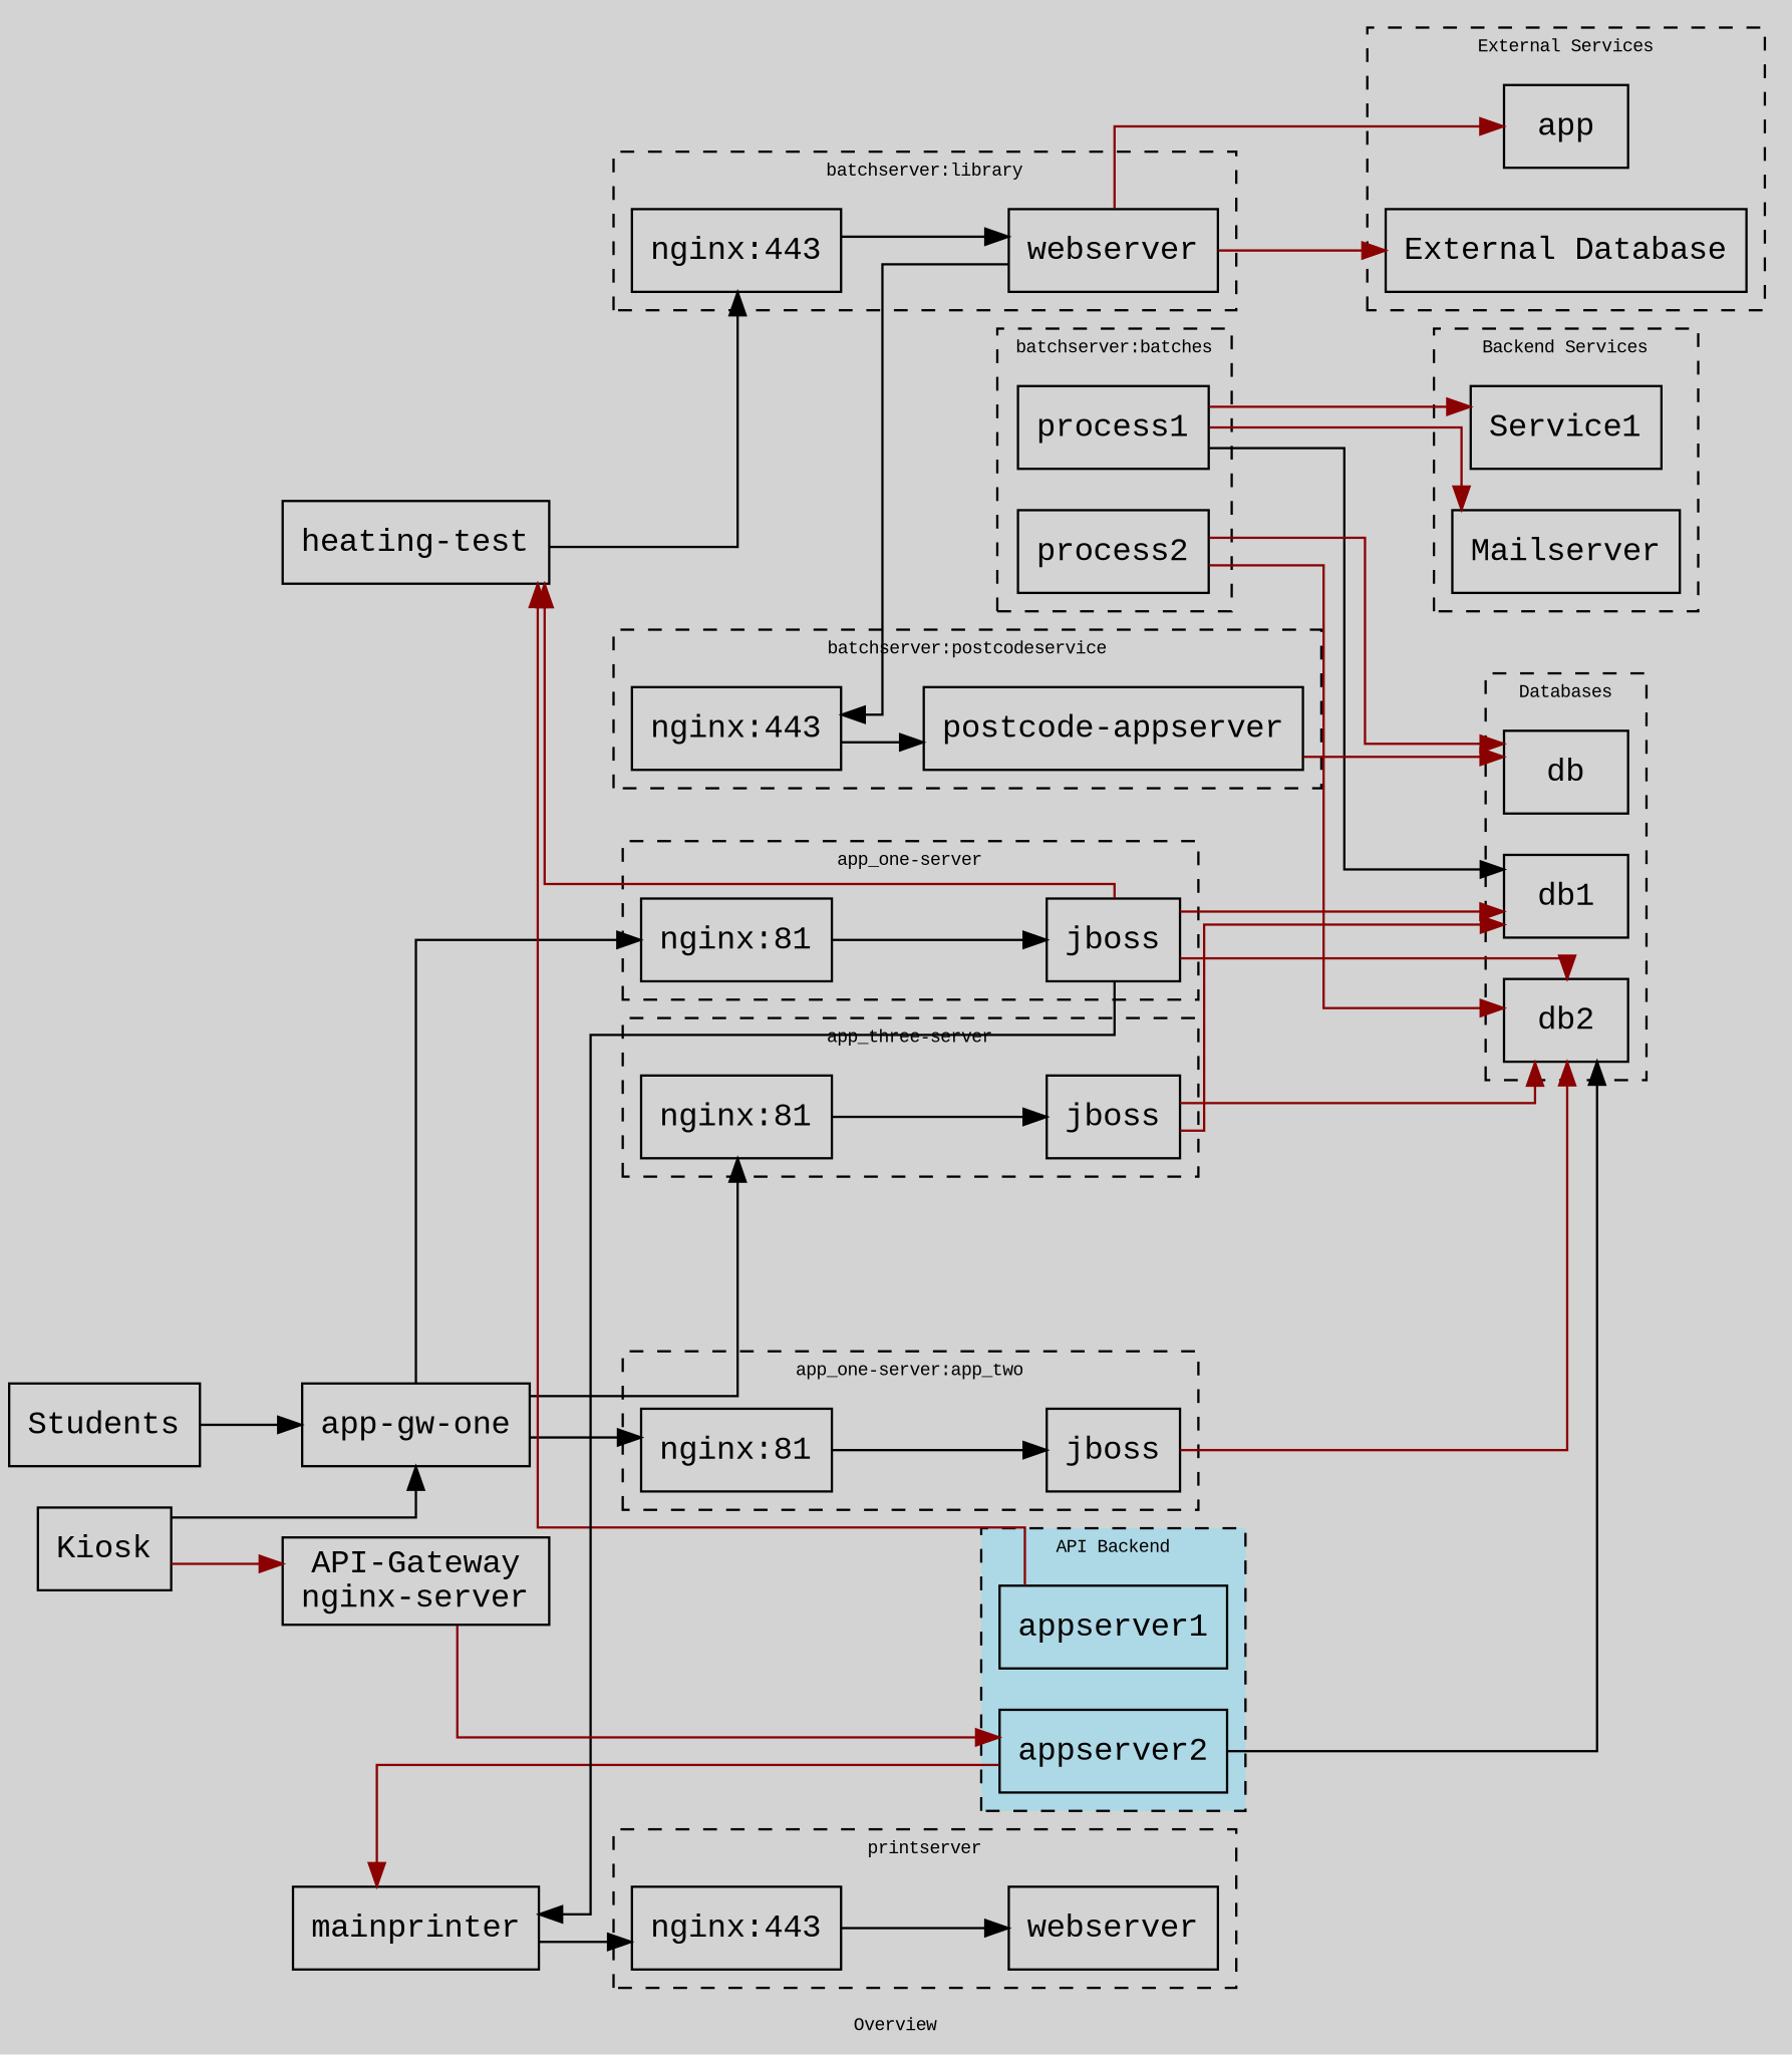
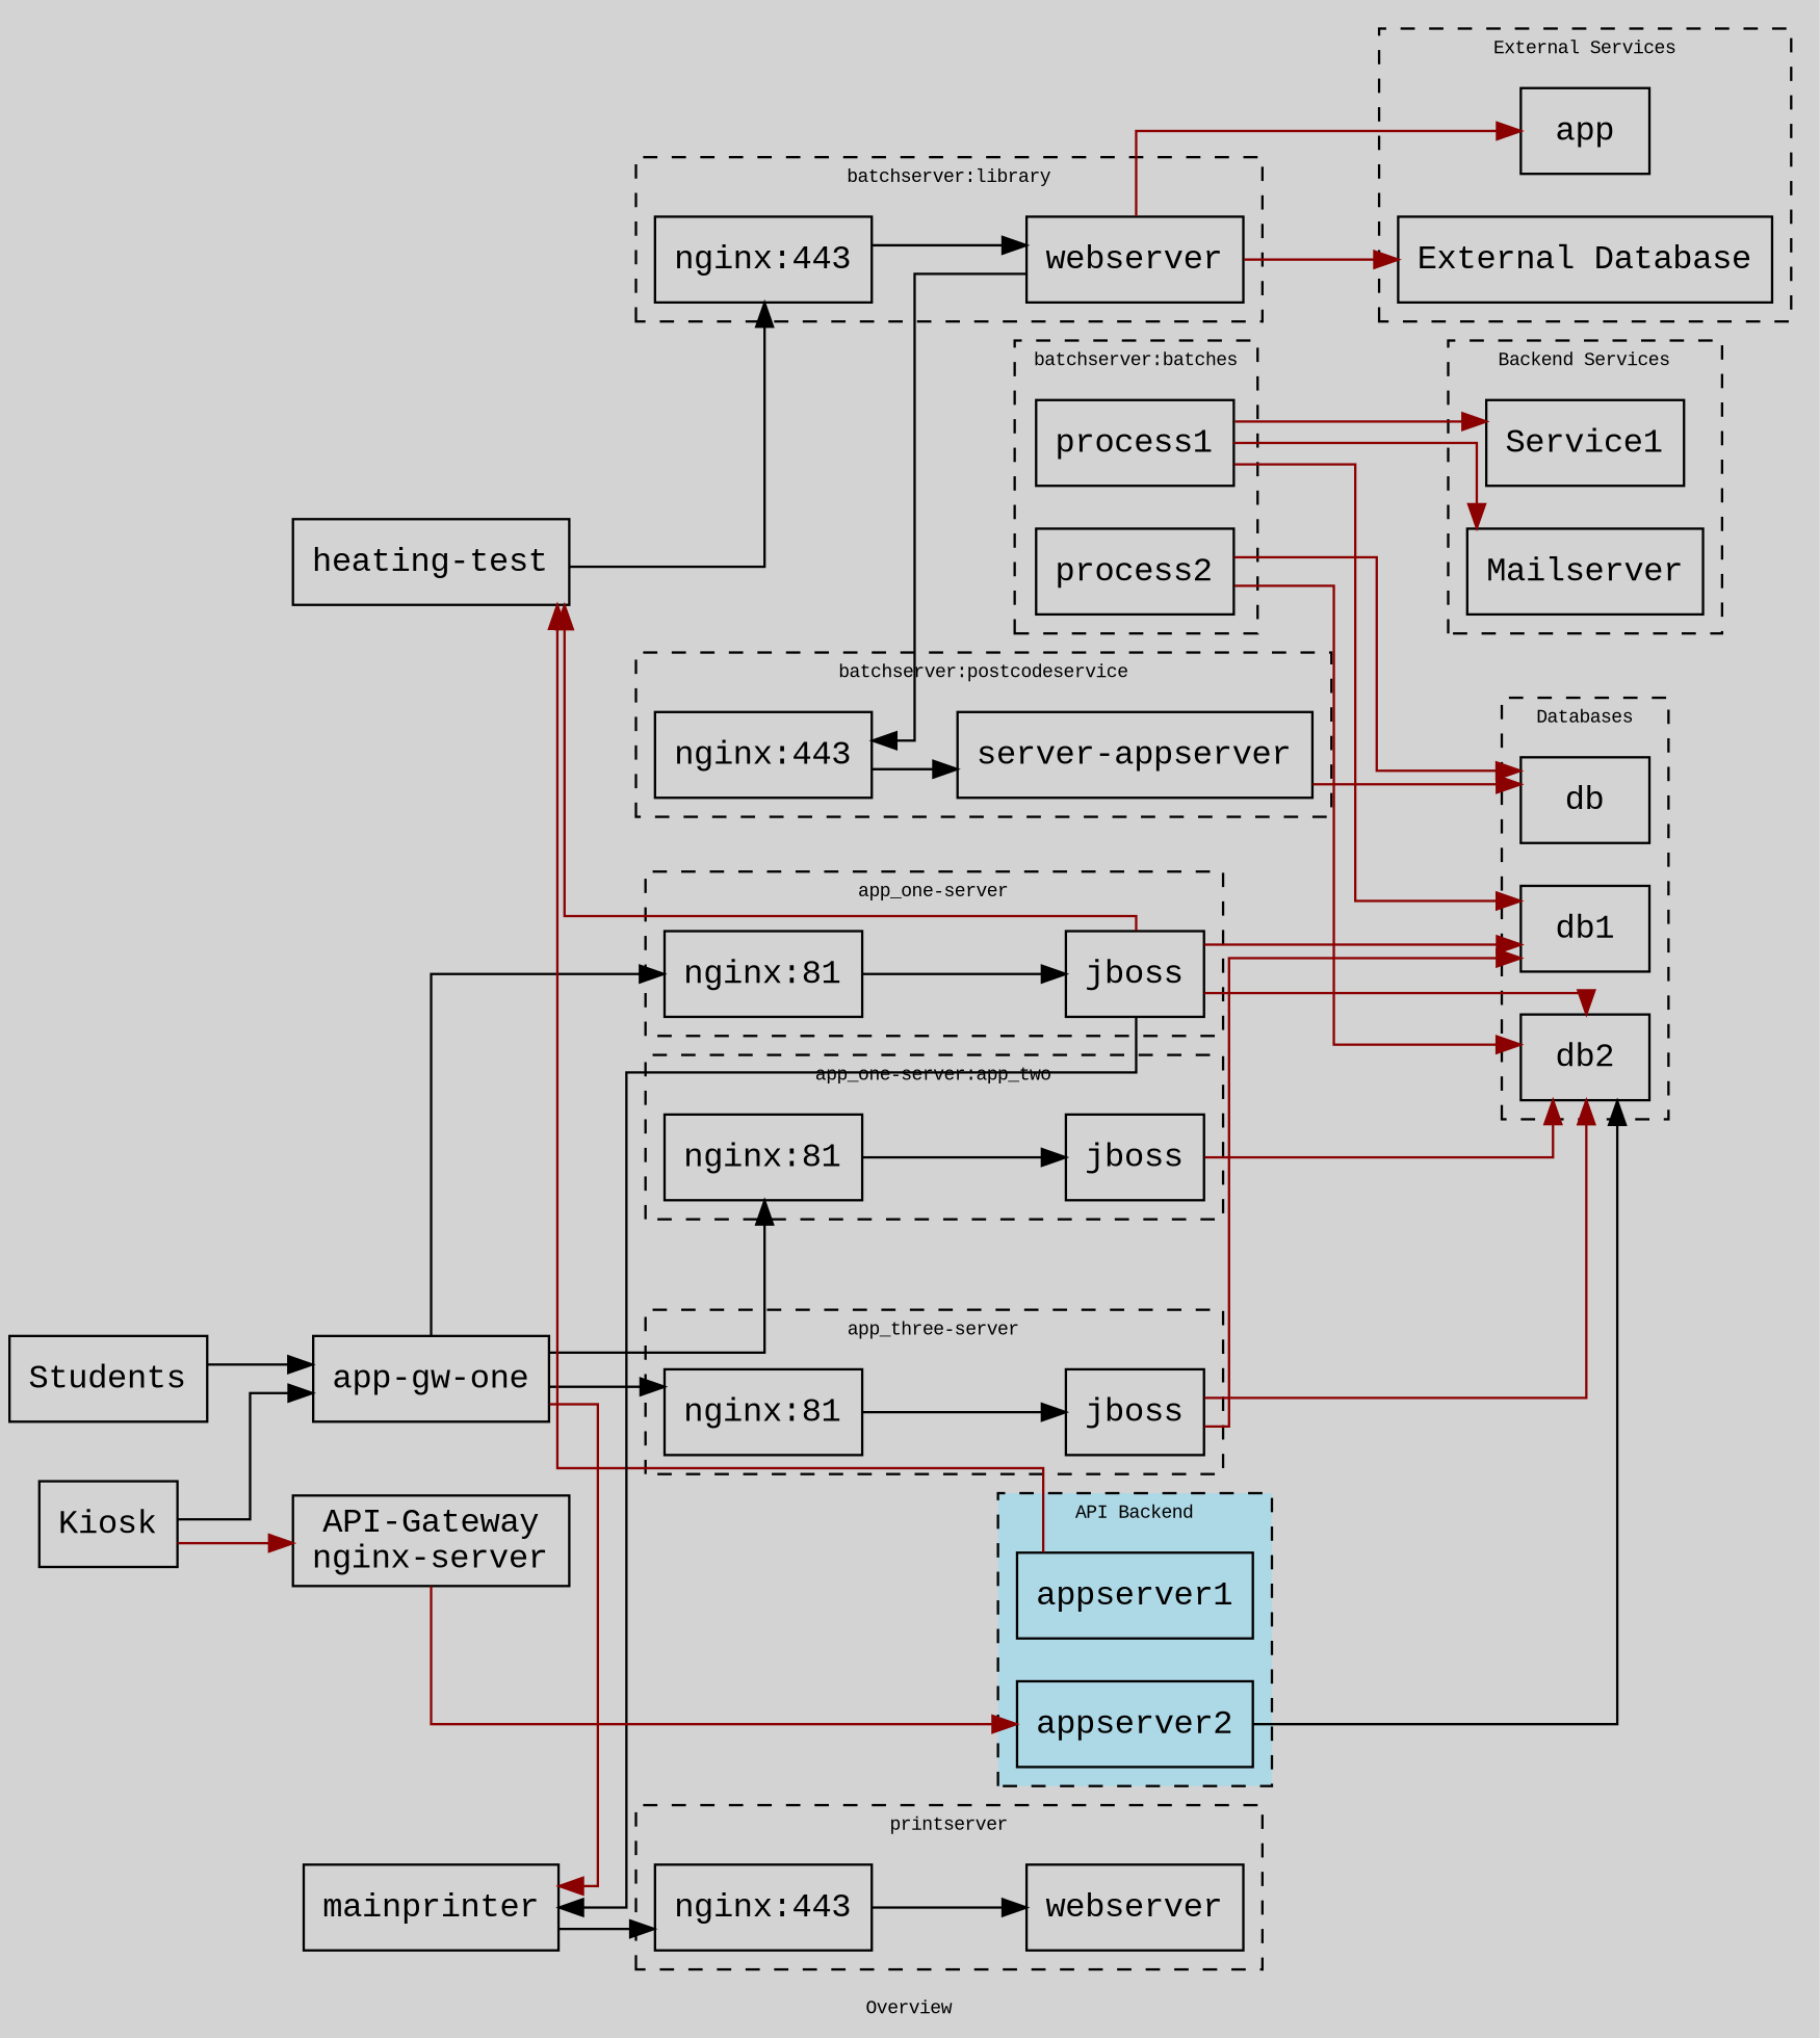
  digraph {
    bgcolor=lightgray
    fontname="Liberation Mono"
    fontsize=8
    label=Overview
    rankdir=LR
    splines=ortho
    node [fontname="Liberation Mono" shape=box]
    edge [fontname="Liberation Mono" color="#8b0000"]
    n1 [label="heating-test"]
    n2 [label="app-gw-one"]
    n3 [label=mainprinter]
    n4 [label=Service1]
    n5 [label=Mailserver]
    n6 [label=db1]
    n7 [label=db2]
    n8 [label=db]
    n9 [label=process1]
    n10 [label=process2]
    n11 [label=app]
    n12 [label="External Database"]
    n13 [label="nginx:443"]
    n14 [label=webserver]
    n15 [label="nginx:443"]
-   n16 [label="postcode-appserver"]
+   n16 [label="server-appserver"]
    n17 [label=appserver1]
    n18 [label=appserver2]
    n19 [label="nginx:443"]
    n20 [label=webserver]
    n21 [label="nginx:81"]
    n22 [label=jboss]
    n23 [label="nginx:81"]
    n24 [label=jboss]
    n25 [label="nginx:81"]
    n26 [label=jboss]
    n27 [label=Students]
    n28 [label=Kiosk]
    n29 [label="API-Gateway\nnginx-server"]
    subgraph sub_1 {
      rank=same
      n1
      n2
      n3
    }
    subgraph sub_2 {
      cluster=true
      label="Backend Services"
      style=dashed
      n4
      n5
    }
    subgraph sub_3 {
      cluster=true
      label=Databases
      style=dashed
      n6
      n7
      n8
    }
    subgraph sub_4 {
      cluster=true
      label="batchserver:batches"
      style=dashed
      n9
      n10
    }
    subgraph sub_5 {
      cluster=true
      label="External Services"
      style=dashed
      n11
      n12
    }
    subgraph sub_6 {
      cluster=true
      label="batchserver:library"
      style=dashed
      n13
      n14
    }
    subgraph sub_7 {
      cluster=true
      label="batchserver:postcodeservice"
      style=dashed
      n15
      n16
    }
    subgraph sub_8 {
      bgcolor=lightblue
      cluster=true
      label="API Backend"
      style=dashed
      n17
      n18
    }
    subgraph sub_9 {
      cluster=true
      label=printserver
      style=dashed
      n19
      n20
    }
    subgraph sub_10 {
      cluster=true
      label="app_one-server"
      style=dashed
      n21
      n22
    }
    subgraph sub_11 {
      cluster=true
      label="app_one-server:app_two"
      style=dashed
      n23
      n24
    }
    subgraph sub_12 {
      cluster=true
      label="app_three-server"
      style=dashed
      n25
      n26
    }
    n1 -> n13 [color=""]
    n2 -> n21 [color=""]
    n2 -> n23 [color=""]
    n2 -> n25 [color=""]
    n3 -> n19 [color=""]
    n9 -> n4
    n9 -> n5
-   n9 -> n6 [color=black]
+   n9 -> n6
    n10 -> n7
    n10 -> n8
    n13 -> n14 [color=""]
    n14 -> n11
    n14 -> n12
    n14 -> n15 [constraint=false color=""]
    n15 -> n16 [color=""]
    n16 -> n8
    n17 -> n1 [constraint=false]
-   n18 -> n3 [constraint=false]
+   n2 -> n3 [constraint=false]
    n18 -> n7 [color=black]
    n19 -> n20 [color=""]
    n21 -> n22 [color=""]
    n22 -> n1
    n22 -> n3 [constraint=false color=""]
    n22 -> n6
    n22 -> n7
    n23 -> n24 [color=""]
    n24 -> n7
    n25 -> n26 [color=""]
    n26 -> n6
    n26 -> n7
    n27 -> n2 [color=""]
    n28 -> n2 [color=""]
    n28 -> n29
    n29 -> n18
  }
